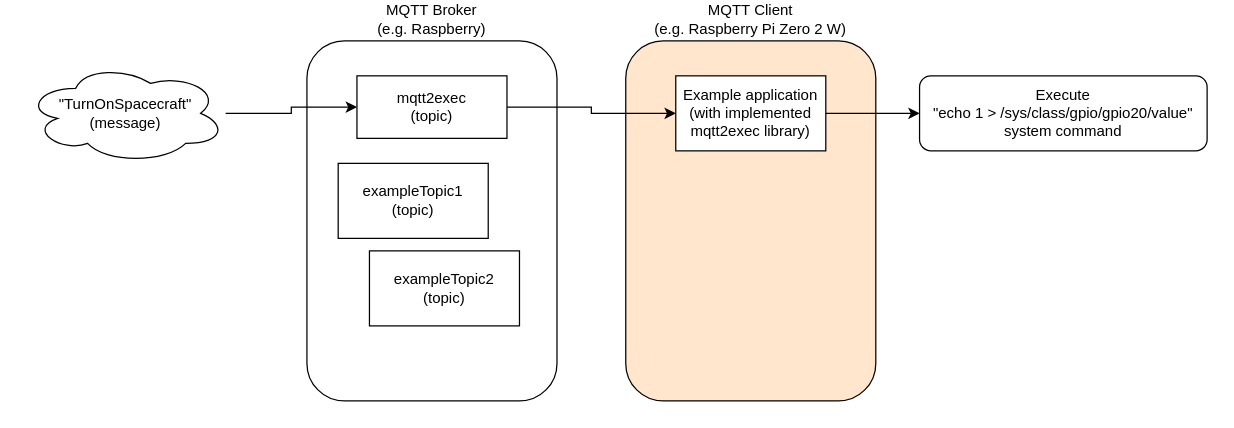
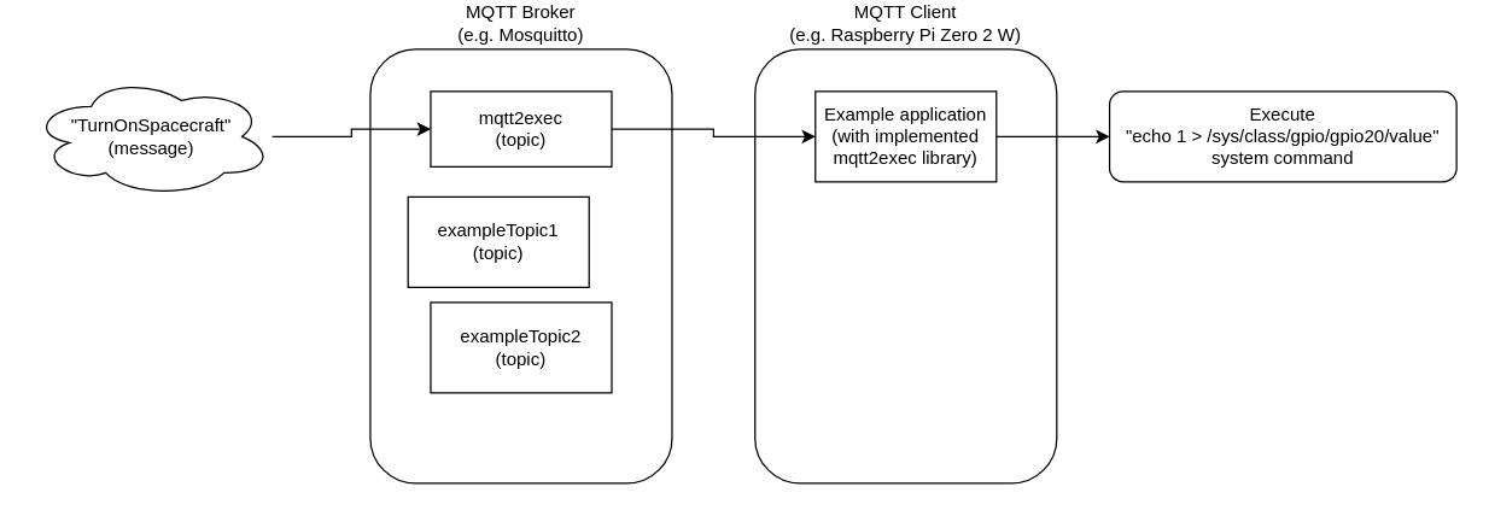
  <mxCell id="0" />
  <mxCell id="1" parent="0" />
- <mxCell id="2" value="MQTT Client&lt;br&gt;(e.g. Raspberry Pi Zero 2 W)" style="rounded=1;whiteSpace=wrap;html=1;labelPosition=center;verticalLabelPosition=top;align=center;verticalAlign=bottom;fillColor=#ffe6cc;" parent="1" vertex="1"><mxGeometry x="500" y="20" width="200" height="288" as="geometry" /></mxCell>
- <mxCell id="3" value="MQTT Broker&lt;br&gt;(e.g. Raspberry)" style="rounded=1;whiteSpace=wrap;html=1;labelPosition=center;verticalLabelPosition=top;align=center;verticalAlign=bottom;" parent="1" vertex="1"><mxGeometry x="245" y="20" width="200" height="288" as="geometry" /></mxCell>
+ <mxCell id="2" value="MQTT Client&lt;br&gt;(e.g. Raspberry Pi Zero 2 W)" style="rounded=1;whiteSpace=wrap;html=1;labelPosition=center;verticalLabelPosition=top;align=center;verticalAlign=bottom;" parent="1" vertex="1"><mxGeometry x="500" y="20" width="200" height="288" as="geometry" /></mxCell>
+ <mxCell id="3" value="MQTT Broker&lt;br&gt;(e.g. Mosquitto)" style="rounded=1;whiteSpace=wrap;html=1;labelPosition=center;verticalLabelPosition=top;align=center;verticalAlign=bottom;" parent="1" vertex="1"><mxGeometry x="245" y="20" width="200" height="288" as="geometry" /></mxCell>
  <mxCell id="4" style="edgeStyle=orthogonalEdgeStyle;rounded=0;orthogonalLoop=1;jettySize=auto;html=1;exitX=1;exitY=0.5;exitDx=0;exitDy=0;entryX=0;entryY=0.5;entryDx=0;entryDy=0;" parent="1" source="5" target="11" edge="1"><mxGeometry relative="1" as="geometry" /></mxCell>
  <mxCell id="5" value="mqtt2exec&lt;br&gt;(topic)" style="rounded=0;whiteSpace=wrap;html=1;" parent="1" vertex="1"><mxGeometry x="285" y="48" width="120" height="50" as="geometry" /></mxCell>
  <mxCell id="6" value="exampleTopic1&lt;br&gt;(topic)" style="rounded=0;whiteSpace=wrap;html=1;" parent="1" vertex="1"><mxGeometry x="270" y="118" width="120" height="60" as="geometry" /></mxCell>
- <mxCell id="7" value="exampleTopic2&lt;br&gt;(topic)" style="rounded=0;whiteSpace=wrap;html=1;" parent="1" vertex="1"><mxGeometry x="295" y="188" width="120" height="60" as="geometry" /></mxCell>
+ <mxCell id="7" value="exampleTopic2&lt;br&gt;(topic)" style="rounded=0;whiteSpace=wrap;html=1;" parent="1" vertex="1"><mxGeometry x="285" y="188" width="120" height="60" as="geometry" /></mxCell>
  <mxCell id="8" value="" style="edgeStyle=orthogonalEdgeStyle;rounded=0;orthogonalLoop=1;jettySize=auto;html=1;" parent="1" source="9" target="5" edge="1"><mxGeometry relative="1" as="geometry" /></mxCell>
  <mxCell id="9" value="&quot;TurnOnSpacecraft&quot;&lt;br&gt;(message)" style="ellipse;shape=cloud;whiteSpace=wrap;html=1;" parent="1" vertex="1"><mxGeometry x="20" y="38" width="160" height="80" as="geometry" /></mxCell>
  <mxCell id="10" value="" style="edgeStyle=orthogonalEdgeStyle;rounded=0;orthogonalLoop=1;jettySize=auto;html=1;" parent="1" source="11" target="12" edge="1"><mxGeometry relative="1" as="geometry" /></mxCell>
  <mxCell id="11" value="Example application&lt;br&gt;(with implemented mqtt2exec library)" style="rounded=0;whiteSpace=wrap;html=1;" parent="1" vertex="1"><mxGeometry x="540" y="48" width="120" height="60" as="geometry" /></mxCell>
  <mxCell id="12" value="Execute&lt;br&gt;&quot;echo 1 &amp;gt; /sys/class/gpio/gpio20/value&quot;&lt;br&gt;system command" style="rounded=1;whiteSpace=wrap;html=1;" parent="1" vertex="1"><mxGeometry x="735" y="48" width="230" height="60" as="geometry" /></mxCell>
